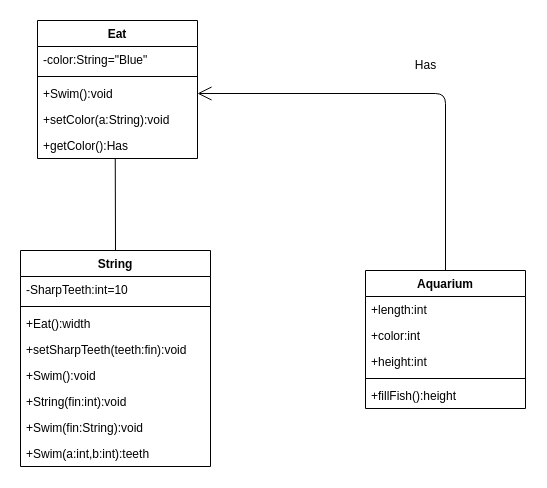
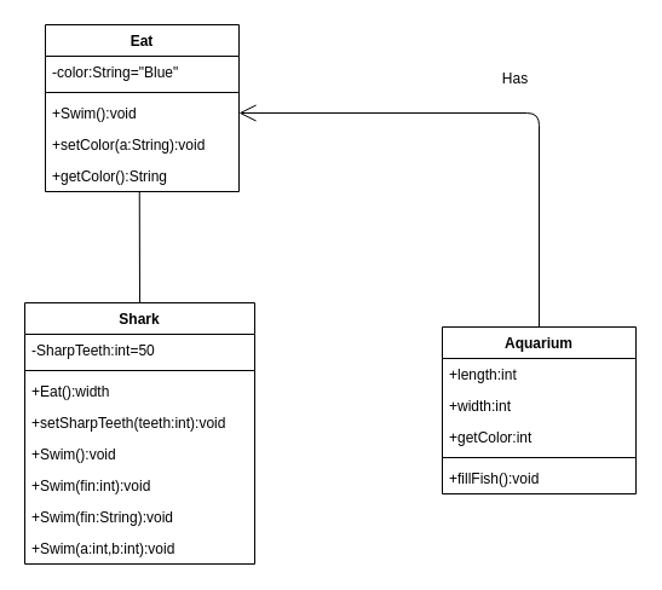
  <mxCell id="0" />
  <mxCell id="1" parent="0" />
  <mxCell id="2" value="Eat" style="swimlane;fontStyle=1;align=center;verticalAlign=top;childLayout=stackLayout;horizontal=1;startSize=26;horizontalStack=0;resizeParent=1;resizeLast=0;collapsible=1;marginBottom=0;rounded=0;shadow=0;strokeWidth=1;" parent="1" vertex="1"><mxGeometry x="37" y="20" width="160" height="138" as="geometry"><mxRectangle x="230" y="140" width="160" height="26" as="alternateBounds" /></mxGeometry></mxCell>
  <mxCell id="3" value="-color:String=&quot;Blue&quot;" style="text;align=left;verticalAlign=top;spacingLeft=4;spacingRight=4;overflow=hidden;rotatable=0;points=[[0,0.5],[1,0.5]];portConstraint=eastwest;" parent="2" vertex="1"><mxGeometry y="26" width="160" height="26" as="geometry" /></mxCell>
  <mxCell id="4" value="" style="line;html=1;strokeWidth=1;align=left;verticalAlign=middle;spacingTop=-1;spacingLeft=3;spacingRight=3;rotatable=0;labelPosition=right;points=[];portConstraint=eastwest;" parent="2" vertex="1"><mxGeometry y="52" width="160" height="8" as="geometry" /></mxCell>
  <mxCell id="5" value="+Swim():void" style="text;align=left;verticalAlign=top;spacingLeft=4;spacingRight=4;overflow=hidden;rotatable=0;points=[[0,0.5],[1,0.5]];portConstraint=eastwest;" parent="2" vertex="1"><mxGeometry y="60" width="160" height="26" as="geometry" /></mxCell>
  <mxCell id="6" value="+setColor(a:String):void" style="text;align=left;verticalAlign=top;spacingLeft=4;spacingRight=4;overflow=hidden;rotatable=0;points=[[0,0.5],[1,0.5]];portConstraint=eastwest;" vertex="1" parent="2"><mxGeometry y="86" width="160" height="26" as="geometry" /></mxCell>
- <mxCell id="7" value="+getColor():Has" style="text;align=left;verticalAlign=top;spacingLeft=4;spacingRight=4;overflow=hidden;rotatable=0;points=[[0,0.5],[1,0.5]];portConstraint=eastwest;" vertex="1" parent="2"><mxGeometry y="112" width="160" height="26" as="geometry" /></mxCell>
+ <mxCell id="7" value="+getColor():String" style="text;align=left;verticalAlign=top;spacingLeft=4;spacingRight=4;overflow=hidden;rotatable=0;points=[[0,0.5],[1,0.5]];portConstraint=eastwest;" vertex="1" parent="2"><mxGeometry y="112" width="160" height="26" as="geometry" /></mxCell>
  <mxCell id="8" value="" style="endArrow=none;endSize=16;endFill=0;html=1;entryX=0.486;entryY=1;entryDx=0;entryDy=0;entryPerimeter=0;exitX=0.5;exitY=0;exitDx=0;exitDy=0;" edge="1" parent="1" source="16" target="7"><mxGeometry width="160" relative="1" as="geometry"><mxPoint x="-225" y="320" as="sourcePoint" /><mxPoint x="-65" y="320" as="targetPoint" /></mxGeometry></mxCell>
  <mxCell id="9" value="" style="endArrow=open;endFill=1;endSize=12;html=1;exitX=0.5;exitY=0;exitDx=0;exitDy=0;entryX=1;entryY=0.5;entryDx=0;entryDy=0;" edge="1" parent="1" source="10" target="5"><mxGeometry x="-0.167" y="20" width="160" relative="1" as="geometry"><mxPoint x="225" y="88.58" as="sourcePoint" /><mxPoint x="315" y="50" as="targetPoint" /><Array as="points"><mxPoint x="445" y="93" /></Array><mxPoint x="-20" y="-20" as="offset" /></mxGeometry></mxCell>
  <mxCell id="10" value="Aquarium" style="swimlane;fontStyle=1;align=center;verticalAlign=top;childLayout=stackLayout;horizontal=1;startSize=26;horizontalStack=0;resizeParent=1;resizeParentMax=0;resizeLast=0;collapsible=1;marginBottom=0;" vertex="1" parent="1"><mxGeometry x="365" y="270" width="160" height="138" as="geometry" /></mxCell>
  <mxCell id="11" value="+length:int" style="text;strokeColor=none;fillColor=none;align=left;verticalAlign=top;spacingLeft=4;spacingRight=4;overflow=hidden;rotatable=0;points=[[0,0.5],[1,0.5]];portConstraint=eastwest;" vertex="1" parent="10"><mxGeometry y="26" width="160" height="26" as="geometry" /></mxCell>
- <mxCell id="12" value="+color:int" style="text;strokeColor=none;fillColor=none;align=left;verticalAlign=top;spacingLeft=4;spacingRight=4;overflow=hidden;rotatable=0;points=[[0,0.5],[1,0.5]];portConstraint=eastwest;" vertex="1" parent="10"><mxGeometry y="52" width="160" height="26" as="geometry" /></mxCell>
- <mxCell id="13" value="+height:int" style="text;strokeColor=none;fillColor=none;align=left;verticalAlign=top;spacingLeft=4;spacingRight=4;overflow=hidden;rotatable=0;points=[[0,0.5],[1,0.5]];portConstraint=eastwest;" vertex="1" parent="10"><mxGeometry y="78" width="160" height="26" as="geometry" /></mxCell>
+ <mxCell id="12" value="+width:int" style="text;strokeColor=none;fillColor=none;align=left;verticalAlign=top;spacingLeft=4;spacingRight=4;overflow=hidden;rotatable=0;points=[[0,0.5],[1,0.5]];portConstraint=eastwest;" vertex="1" parent="10"><mxGeometry y="52" width="160" height="26" as="geometry" /></mxCell>
+ <mxCell id="13" value="+getColor:int" style="text;strokeColor=none;fillColor=none;align=left;verticalAlign=top;spacingLeft=4;spacingRight=4;overflow=hidden;rotatable=0;points=[[0,0.5],[1,0.5]];portConstraint=eastwest;" vertex="1" parent="10"><mxGeometry y="78" width="160" height="26" as="geometry" /></mxCell>
  <mxCell id="14" value="" style="line;strokeWidth=1;fillColor=none;align=left;verticalAlign=middle;spacingTop=-1;spacingLeft=3;spacingRight=3;rotatable=0;labelPosition=right;points=[];portConstraint=eastwest;" vertex="1" parent="10"><mxGeometry y="104" width="160" height="8" as="geometry" /></mxCell>
- <mxCell id="15" value="+fillFish():height" style="text;strokeColor=none;fillColor=none;align=left;verticalAlign=top;spacingLeft=4;spacingRight=4;overflow=hidden;rotatable=0;points=[[0,0.5],[1,0.5]];portConstraint=eastwest;" vertex="1" parent="10"><mxGeometry y="112" width="160" height="26" as="geometry" /></mxCell>
- <mxCell id="16" value="String" style="swimlane;fontStyle=1;align=center;verticalAlign=top;childLayout=stackLayout;horizontal=1;startSize=26;horizontalStack=0;resizeParent=1;resizeParentMax=0;resizeLast=0;collapsible=1;marginBottom=0;" vertex="1" parent="1"><mxGeometry x="20" y="250" width="190" height="216" as="geometry" /></mxCell>
- <mxCell id="17" value="-SharpTeeth:int=10" style="text;strokeColor=none;fillColor=none;align=left;verticalAlign=top;spacingLeft=4;spacingRight=4;overflow=hidden;rotatable=0;points=[[0,0.5],[1,0.5]];portConstraint=eastwest;" vertex="1" parent="16"><mxGeometry y="26" width="190" height="26" as="geometry" /></mxCell>
+ <mxCell id="15" value="+fillFish():void" style="text;strokeColor=none;fillColor=none;align=left;verticalAlign=top;spacingLeft=4;spacingRight=4;overflow=hidden;rotatable=0;points=[[0,0.5],[1,0.5]];portConstraint=eastwest;" vertex="1" parent="10"><mxGeometry y="112" width="160" height="26" as="geometry" /></mxCell>
+ <mxCell id="16" value="Shark" style="swimlane;fontStyle=1;align=center;verticalAlign=top;childLayout=stackLayout;horizontal=1;startSize=26;horizontalStack=0;resizeParent=1;resizeParentMax=0;resizeLast=0;collapsible=1;marginBottom=0;" vertex="1" parent="1"><mxGeometry x="20" y="250" width="190" height="216" as="geometry" /></mxCell>
+ <mxCell id="17" value="-SharpTeeth:int=50" style="text;strokeColor=none;fillColor=none;align=left;verticalAlign=top;spacingLeft=4;spacingRight=4;overflow=hidden;rotatable=0;points=[[0,0.5],[1,0.5]];portConstraint=eastwest;" vertex="1" parent="16"><mxGeometry y="26" width="190" height="26" as="geometry" /></mxCell>
  <mxCell id="18" value="" style="line;strokeWidth=1;fillColor=none;align=left;verticalAlign=middle;spacingTop=-1;spacingLeft=3;spacingRight=3;rotatable=0;labelPosition=right;points=[];portConstraint=eastwest;" vertex="1" parent="16"><mxGeometry y="52" width="190" height="8" as="geometry" /></mxCell>
  <mxCell id="19" value="+Eat():width" style="text;strokeColor=none;fillColor=none;align=left;verticalAlign=top;spacingLeft=4;spacingRight=4;overflow=hidden;rotatable=0;points=[[0,0.5],[1,0.5]];portConstraint=eastwest;" vertex="1" parent="16"><mxGeometry y="60" width="190" height="26" as="geometry" /></mxCell>
- <mxCell id="20" value="+setSharpTeeth(teeth:fin):void" style="text;strokeColor=none;fillColor=none;align=left;verticalAlign=top;spacingLeft=4;spacingRight=4;overflow=hidden;rotatable=0;points=[[0,0.5],[1,0.5]];portConstraint=eastwest;" vertex="1" parent="16"><mxGeometry y="86" width="190" height="26" as="geometry" /></mxCell>
+ <mxCell id="20" value="+setSharpTeeth(teeth:int):void" style="text;strokeColor=none;fillColor=none;align=left;verticalAlign=top;spacingLeft=4;spacingRight=4;overflow=hidden;rotatable=0;points=[[0,0.5],[1,0.5]];portConstraint=eastwest;" vertex="1" parent="16"><mxGeometry y="86" width="190" height="26" as="geometry" /></mxCell>
  <mxCell id="21" value="+Swim():void" style="text;strokeColor=none;fillColor=none;align=left;verticalAlign=top;spacingLeft=4;spacingRight=4;overflow=hidden;rotatable=0;points=[[0,0.5],[1,0.5]];portConstraint=eastwest;" vertex="1" parent="16"><mxGeometry y="112" width="190" height="26" as="geometry" /></mxCell>
- <mxCell id="22" value="+String(fin:int):void" style="text;strokeColor=none;fillColor=none;align=left;verticalAlign=top;spacingLeft=4;spacingRight=4;overflow=hidden;rotatable=0;points=[[0,0.5],[1,0.5]];portConstraint=eastwest;" vertex="1" parent="16"><mxGeometry y="138" width="190" height="26" as="geometry" /></mxCell>
+ <mxCell id="22" value="+Swim(fin:int):void" style="text;strokeColor=none;fillColor=none;align=left;verticalAlign=top;spacingLeft=4;spacingRight=4;overflow=hidden;rotatable=0;points=[[0,0.5],[1,0.5]];portConstraint=eastwest;" vertex="1" parent="16"><mxGeometry y="138" width="190" height="26" as="geometry" /></mxCell>
  <mxCell id="23" value="+Swim(fin:String):void" style="text;strokeColor=none;fillColor=none;align=left;verticalAlign=top;spacingLeft=4;spacingRight=4;overflow=hidden;rotatable=0;points=[[0,0.5],[1,0.5]];portConstraint=eastwest;" vertex="1" parent="16"><mxGeometry y="164" width="190" height="26" as="geometry" /></mxCell>
- <mxCell id="24" value="+Swim(a:int,b:int):teeth" style="text;strokeColor=none;fillColor=none;align=left;verticalAlign=top;spacingLeft=4;spacingRight=4;overflow=hidden;rotatable=0;points=[[0,0.5],[1,0.5]];portConstraint=eastwest;" vertex="1" parent="16"><mxGeometry y="190" width="190" height="26" as="geometry" /></mxCell>
+ <mxCell id="24" value="+Swim(a:int,b:int):void" style="text;strokeColor=none;fillColor=none;align=left;verticalAlign=top;spacingLeft=4;spacingRight=4;overflow=hidden;rotatable=0;points=[[0,0.5],[1,0.5]];portConstraint=eastwest;" vertex="1" parent="16"><mxGeometry y="190" width="190" height="26" as="geometry" /></mxCell>
  <mxCell id="25" value="Has" style="text;html=1;align=center;verticalAlign=middle;resizable=0;points=[];autosize=1;" vertex="1" parent="1"><mxGeometry x="405" y="55" width="40" height="20" as="geometry" /></mxCell>
